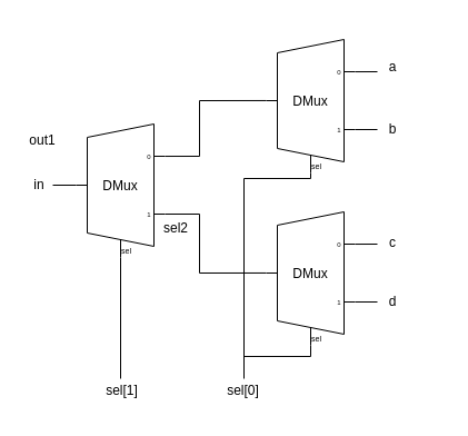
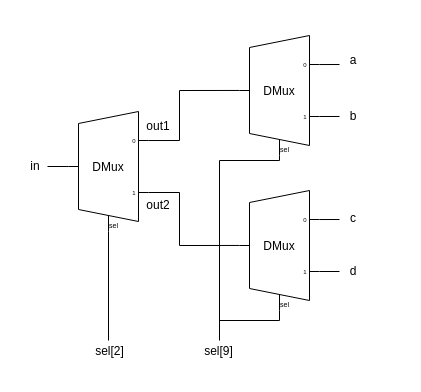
  <mxCell id="0" />
  <mxCell id="1" parent="0" />
  <mxCell id="2" value="" style="rounded=0;whiteSpace=wrap;html=1;fillColor=none;strokeColor=none;" vertex="1" parent="1"><mxGeometry x="20" y="20" width="379" height="350" as="geometry" /></mxCell>
  <mxCell id="3" value="Demux" style="shadow=0;dashed=0;align=center;html=1;strokeWidth=1;shape=mxgraph.electrical.abstract.mux2;operation=demux;whiteSpace=wrap;" vertex="1" parent="1"><mxGeometry x="239" y="35" width="80" height="120" as="geometry" /></mxCell>
  <mxCell id="4" value="DMux" style="text;html=1;align=center;verticalAlign=middle;whiteSpace=wrap;rounded=0;fillColor=default;" vertex="1" parent="1"><mxGeometry x="254" y="76" width="50" height="30" as="geometry" /></mxCell>
  <mxCell id="5" value="sel" style="text;html=1;align=center;verticalAlign=middle;whiteSpace=wrap;rounded=0;fontSize=7;fillColor=default;" vertex="1" parent="1"><mxGeometry x="280" y="145" width="9" height="10" as="geometry" /></mxCell>
  <mxCell id="6" value="" style="endArrow=none;html=1;rounded=0;exitX=1;exitY=0.217;exitDx=0;exitDy=3;exitPerimeter=0;" edge="1" parent="1" source="3"><mxGeometry width="50" height="50" relative="1" as="geometry"><mxPoint x="328" y="90" as="sourcePoint" /><mxPoint x="339" y="64" as="targetPoint" /></mxGeometry></mxCell>
  <mxCell id="7" value="" style="endArrow=none;html=1;rounded=0;" edge="1" parent="1"><mxGeometry width="50" height="50" relative="1" as="geometry"><mxPoint x="319" y="116" as="sourcePoint" /><mxPoint x="339" y="116" as="targetPoint" /></mxGeometry></mxCell>
  <mxCell id="8" value="a" style="text;html=1;align=center;verticalAlign=middle;whiteSpace=wrap;rounded=0;" vertex="1" parent="1"><mxGeometry x="343" y="50" width="20" height="19" as="geometry" /></mxCell>
  <mxCell id="9" value="b" style="text;html=1;align=center;verticalAlign=middle;whiteSpace=wrap;rounded=0;" vertex="1" parent="1"><mxGeometry x="343" y="106" width="20" height="19" as="geometry" /></mxCell>
  <mxCell id="10" value="" style="endArrow=none;html=1;rounded=0;exitX=1;exitY=0.217;exitDx=0;exitDy=3;exitPerimeter=0;" edge="1" source="12" parent="1"><mxGeometry width="50" height="50" relative="1" as="geometry"><mxPoint x="328" y="245" as="sourcePoint" /><mxPoint x="339" y="219" as="targetPoint" /></mxGeometry></mxCell>
  <mxCell id="11" value="" style="endArrow=none;html=1;rounded=0;" edge="1" parent="1"><mxGeometry width="50" height="50" relative="1" as="geometry"><mxPoint x="319" y="271" as="sourcePoint" /><mxPoint x="339" y="271" as="targetPoint" /></mxGeometry></mxCell>
  <mxCell id="12" value="Demux" style="shadow=0;dashed=0;align=center;html=1;strokeWidth=1;shape=mxgraph.electrical.abstract.mux2;operation=demux;whiteSpace=wrap;" vertex="1" parent="1"><mxGeometry x="239" y="190" width="80" height="120" as="geometry" /></mxCell>
  <mxCell id="13" value="DMux" style="text;html=1;align=center;verticalAlign=middle;whiteSpace=wrap;rounded=0;fillColor=default;" vertex="1" parent="1"><mxGeometry x="254" y="231" width="50" height="30" as="geometry" /></mxCell>
  <mxCell id="14" value="sel" style="text;html=1;align=center;verticalAlign=middle;whiteSpace=wrap;rounded=0;fontSize=7;fillColor=default;" vertex="1" parent="1"><mxGeometry x="280" y="300" width="9" height="10" as="geometry" /></mxCell>
  <mxCell id="15" value="c" style="text;html=1;align=center;verticalAlign=middle;whiteSpace=wrap;rounded=0;" vertex="1" parent="1"><mxGeometry x="343" y="208" width="20" height="19" as="geometry" /></mxCell>
  <mxCell id="16" value="d" style="text;html=1;align=center;verticalAlign=middle;whiteSpace=wrap;rounded=0;" vertex="1" parent="1"><mxGeometry x="343" y="261" width="20" height="19" as="geometry" /></mxCell>
  <mxCell id="17" value="Demux" style="shadow=0;dashed=0;align=center;html=1;strokeWidth=1;shape=mxgraph.electrical.abstract.mux2;operation=demux;whiteSpace=wrap;" vertex="1" parent="1"><mxGeometry x="68" y="111" width="80" height="120" as="geometry" /></mxCell>
  <mxCell id="18" value="DMux" style="text;html=1;align=center;verticalAlign=middle;whiteSpace=wrap;rounded=0;fillColor=default;" vertex="1" parent="1"><mxGeometry x="83" y="152" width="50" height="30" as="geometry" /></mxCell>
  <mxCell id="19" value="" style="endArrow=none;html=1;rounded=0;" edge="1" parent="1"><mxGeometry width="50" height="50" relative="1" as="geometry"><mxPoint x="47" y="166" as="sourcePoint" /><mxPoint x="68" y="166" as="targetPoint" /></mxGeometry></mxCell>
  <mxCell id="20" value="sel" style="text;html=1;align=center;verticalAlign=middle;whiteSpace=wrap;rounded=0;fontSize=7;fillColor=default;" vertex="1" parent="1"><mxGeometry x="109" y="221" width="9" height="10" as="geometry" /></mxCell>
  <mxCell id="21" value="" style="endArrow=none;html=1;rounded=0;exitX=1;exitY=0.217;exitDx=0;exitDy=3;exitPerimeter=0;entryX=0;entryY=0.458;entryDx=0;entryDy=0;entryPerimeter=0;" edge="1" source="17" parent="1" target="3"><mxGeometry width="50" height="50" relative="1" as="geometry"><mxPoint x="157" y="166" as="sourcePoint" /><mxPoint x="168" y="140" as="targetPoint" /><Array as="points"><mxPoint x="179" y="140" /><mxPoint x="179" y="90" /></Array></mxGeometry></mxCell>
  <mxCell id="22" value="" style="endArrow=none;html=1;rounded=0;entryX=0;entryY=0.458;entryDx=0;entryDy=0;entryPerimeter=0;" edge="1" parent="1" target="12"><mxGeometry width="50" height="50" relative="1" as="geometry"><mxPoint x="148" y="192" as="sourcePoint" /><mxPoint x="168" y="192" as="targetPoint" /><Array as="points"><mxPoint x="179" y="192" /><mxPoint x="179" y="245" /></Array></mxGeometry></mxCell>
- <mxCell id="23" value="out1" style="text;html=1;align=center;verticalAlign=middle;whiteSpace=wrap;rounded=0;" vertex="1" parent="1"><mxGeometry x="28" y="116" width="20" height="19" as="geometry" /></mxCell>
- <mxCell id="24" value="sel2" style="text;html=1;align=center;verticalAlign=middle;whiteSpace=wrap;rounded=0;" vertex="1" parent="1"><mxGeometry x="148" y="195" width="20" height="19" as="geometry" /></mxCell>
+ <mxCell id="23" value="out1" style="text;html=1;align=center;verticalAlign=middle;whiteSpace=wrap;rounded=0;" vertex="1" parent="1"><mxGeometry x="148" y="116" width="20" height="19" as="geometry" /></mxCell>
+ <mxCell id="24" value="out2" style="text;html=1;align=center;verticalAlign=middle;whiteSpace=wrap;rounded=0;" vertex="1" parent="1"><mxGeometry x="148" y="195" width="20" height="19" as="geometry" /></mxCell>
  <mxCell id="25" value="" style="endArrow=none;html=1;rounded=0;entryX=0.375;entryY=1;entryDx=10;entryDy=0;entryPerimeter=0;" edge="1" parent="1" target="3"><mxGeometry width="50" height="50" relative="1" as="geometry"><mxPoint x="219" y="340" as="sourcePoint" /><mxPoint x="229" y="170" as="targetPoint" /><Array as="points"><mxPoint x="219" y="160" /><mxPoint x="279" y="160" /></Array></mxGeometry></mxCell>
  <mxCell id="26" value="" style="endArrow=none;html=1;rounded=0;entryX=0.375;entryY=1;entryDx=10;entryDy=0;entryPerimeter=0;" edge="1" parent="1" target="12"><mxGeometry width="50" height="50" relative="1" as="geometry"><mxPoint x="219" y="320" as="sourcePoint" /><mxPoint x="279" y="320" as="targetPoint" /><Array as="points"><mxPoint x="279" y="320" /></Array></mxGeometry></mxCell>
- <mxCell id="27" value="sel[0]" style="text;html=1;align=center;verticalAlign=middle;whiteSpace=wrap;rounded=0;" vertex="1" parent="1"><mxGeometry x="203" y="341" width="31" height="19" as="geometry" /></mxCell>
+ <mxCell id="27" value="sel[9]" style="text;html=1;align=center;verticalAlign=middle;whiteSpace=wrap;rounded=0;" vertex="1" parent="1"><mxGeometry x="203" y="341" width="31" height="19" as="geometry" /></mxCell>
  <mxCell id="28" value="" style="endArrow=none;html=1;rounded=0;entryX=0.375;entryY=1;entryDx=10;entryDy=0;entryPerimeter=0;" edge="1" parent="1" target="17"><mxGeometry width="50" height="50" relative="1" as="geometry"><mxPoint x="108" y="340" as="sourcePoint" /><mxPoint x="109" y="240" as="targetPoint" /></mxGeometry></mxCell>
- <mxCell id="29" value="sel[1]" style="text;html=1;align=center;verticalAlign=middle;whiteSpace=wrap;rounded=0;" vertex="1" parent="1"><mxGeometry x="94" y="341" width="31" height="19" as="geometry" /></mxCell>
+ <mxCell id="29" value="sel[2]" style="text;html=1;align=center;verticalAlign=middle;whiteSpace=wrap;rounded=0;" vertex="1" parent="1"><mxGeometry x="94" y="341" width="31" height="19" as="geometry" /></mxCell>
  <mxCell id="30" value="in" style="text;html=1;align=center;verticalAlign=middle;whiteSpace=wrap;rounded=0;" vertex="1" parent="1"><mxGeometry x="25" y="156" width="20" height="19" as="geometry" /></mxCell>
